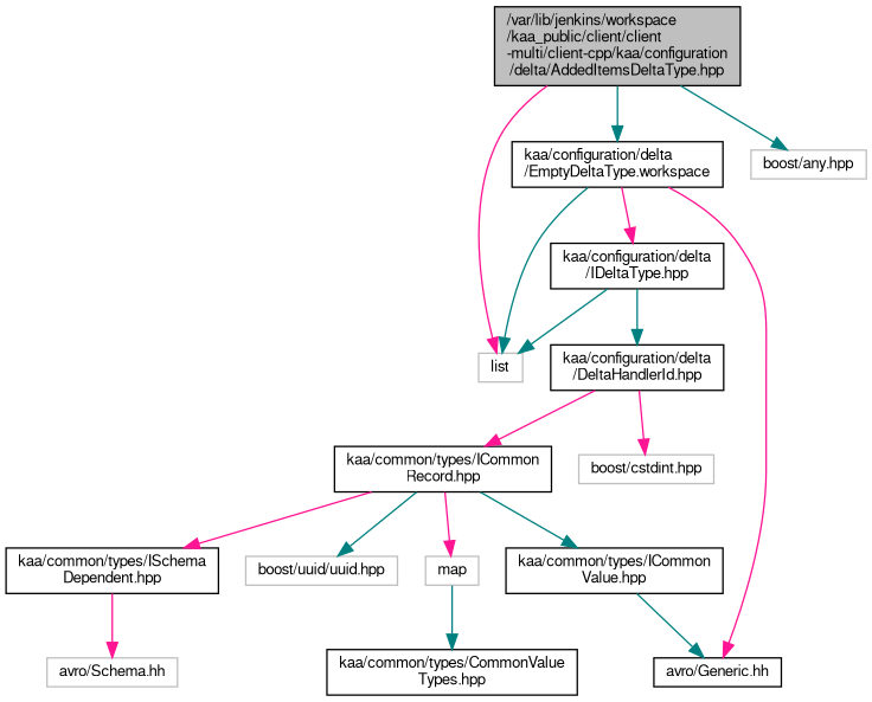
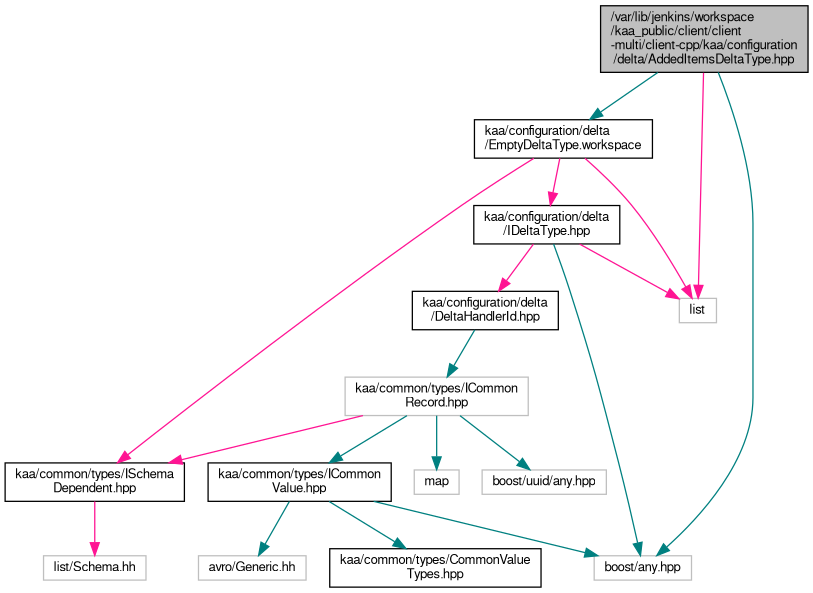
  digraph {
    node [color=black fontname=FreeSans fontsize=10 shape=record]
    edge [color=teal fontname=FreeSans fontsize=10 labelfontname=FreeSans labelfontsize=10 style=solid]
    n1 [fillcolor=grey75 fontcolor=black height=0.2 label="/var/lib/jenkins/workspace\l/kaa_public/client/client\l-multi/client-cpp/kaa/configuration\l/delta/AddedItemsDeltaType.hpp" style=filled width=0.4]
    n2 [color=grey75 height=0.2 label=list width=0.4]
    n3 [color=grey75 height=0.2 label="boost/any.hpp" width=0.4]
    n4 [height=0.2 label="kaa/configuration/delta\l/EmptyDeltaType.workspace" width=0.4]
-   n5 [height=0.2 label="avro/Generic.hh" width=0.4]
+   n5 [color=grey75 height=0.2 label="avro/Generic.hh" width=0.4]
    n6 [height=0.2 label="kaa/configuration/delta\l/IDeltaType.hpp" width=0.4]
    n7 [height=0.2 label="kaa/configuration/delta\l/DeltaHandlerId.hpp" width=0.4]
-   n8 [color=grey75 height=0.2 label="boost/cstdint.hpp" width=0.4]
-   n9 [height=0.2 label="kaa/common/types/ICommon\lRecord.hpp" width=0.4]
+   n9 [color=grey75 height=0.2 label="kaa/common/types/ICommon\lRecord.hpp" width=0.4]
    n10 [height=0.2 label="kaa/common/types/ISchema\lDependent.hpp" width=0.4]
    n11 [height=0.2 label="kaa/common/types/ICommon\lValue.hpp" width=0.4]
-   n12 [color=grey75 height=0.2 label="boost/uuid/uuid.hpp" width=0.4]
+   n12 [color=grey75 height=0.2 label="boost/uuid/any.hpp" width=0.4]
    n13 [color=grey75 height=0.2 label=map width=0.4]
-   n14 [color=grey75 height=0.2 label="avro/Schema.hh" width=0.4]
+   n14 [color=grey75 height=0.2 label="list/Schema.hh" width=0.4]
    n15 [height=0.2 label="kaa/common/types/CommonValue\lTypes.hpp" width=0.4]
    n1 -> n2 [color=deeppink]
    n1 -> n3
    n1 -> n4
-   n4 -> n2
-   n4 -> n5 [color=deeppink]
+   n4 -> n2 [color=deeppink]
+   n4 -> n10 [color=deeppink]
    n4 -> n6 [color=deeppink]
-   n6 -> n2
-   n6 -> n7
-   n7 -> n8 [color=deeppink]
-   n7 -> n9 [color=deeppink]
+   n6 -> n2 [color=deeppink]
+   n6 -> n3
+   n6 -> n7 [color=deeppink]
+   n7 -> n9
    n9 -> n10 [color=deeppink]
    n9 -> n11
    n9 -> n12
-   n9 -> n13 [color=deeppink]
+   n9 -> n13
    n10 -> n14 [color=deeppink]
+   n11 -> n3
    n11 -> n5
-   n13 -> n15
+   n11 -> n15
  }
